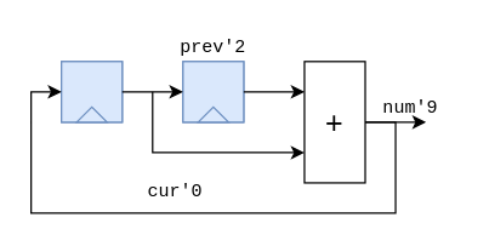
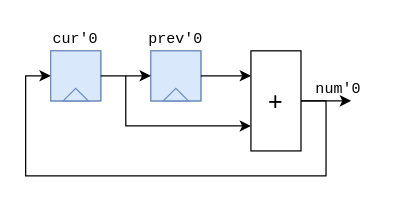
  <mxCell id="0" />
  <mxCell id="1" parent="0" />
  <mxCell id="2" value="" style="group;fillColor=#dae8fc;strokeColor=#6c8ebf;" parent="1" vertex="1" connectable="0"><mxGeometry x="40" y="40" width="40" height="40" as="geometry" /></mxCell>
  <mxCell id="3" value="" style="rounded=0;whiteSpace=wrap;html=1;fillColor=#dae8fc;strokeColor=#6c8ebf;" parent="2" vertex="1"><mxGeometry width="40" height="40" as="geometry" /></mxCell>
  <mxCell id="4" value="" style="triangle;whiteSpace=wrap;html=1;rotation=-90;fillColor=#dae8fc;strokeColor=#6c8ebf;" parent="2" vertex="1"><mxGeometry x="15" y="25" width="10" height="20" as="geometry" /></mxCell>
  <mxCell id="5" value="" style="group;fillColor=#dae8fc;strokeColor=#6c8ebf;" vertex="1" connectable="0" parent="1"><mxGeometry x="120" y="40" width="40" height="40" as="geometry" /></mxCell>
  <mxCell id="6" value="" style="rounded=0;whiteSpace=wrap;html=1;fillColor=#dae8fc;strokeColor=#6c8ebf;" vertex="1" parent="5"><mxGeometry width="40" height="40" as="geometry" /></mxCell>
  <mxCell id="7" value="" style="triangle;whiteSpace=wrap;html=1;rotation=-90;fillColor=#dae8fc;strokeColor=#6c8ebf;" vertex="1" parent="5"><mxGeometry x="15" y="25" width="10" height="20" as="geometry" /></mxCell>
  <mxCell id="8" value="" style="endArrow=classic;html=1;rounded=0;exitX=1;exitY=0.5;exitDx=0;exitDy=0;entryX=0;entryY=0.5;entryDx=0;entryDy=0;" edge="1" parent="1" source="3" target="6"><mxGeometry width="50" height="50" relative="1" as="geometry"><mxPoint x="140" y="120" as="sourcePoint" /><mxPoint x="190" y="70" as="targetPoint" /></mxGeometry></mxCell>
  <mxCell id="9" value="+" style="rounded=0;whiteSpace=wrap;html=1;fontSize=20;" vertex="1" parent="1"><mxGeometry x="200" y="40" width="40" height="80" as="geometry" /></mxCell>
  <mxCell id="10" value="" style="endArrow=classic;html=1;rounded=0;exitX=1;exitY=0.5;exitDx=0;exitDy=0;entryX=0;entryY=0.5;entryDx=0;entryDy=0;" edge="1" parent="1"><mxGeometry width="50" height="50" relative="1" as="geometry"><mxPoint x="160" y="60" as="sourcePoint" /><mxPoint x="200" y="60" as="targetPoint" /></mxGeometry></mxCell>
  <mxCell id="11" value="" style="endArrow=classic;html=1;rounded=0;entryX=0;entryY=0.5;entryDx=0;entryDy=0;" edge="1" parent="1"><mxGeometry width="50" height="50" relative="1" as="geometry"><mxPoint x="100" y="60" as="sourcePoint" /><mxPoint x="200" y="100" as="targetPoint" /><Array as="points"><mxPoint x="100" y="100" /></Array></mxGeometry></mxCell>
  <mxCell id="12" value="" style="endArrow=classic;html=1;rounded=0;exitX=1;exitY=0.5;exitDx=0;exitDy=0;entryX=0;entryY=0.5;entryDx=0;entryDy=0;" edge="1" parent="1" source="9" target="3"><mxGeometry width="50" height="50" relative="1" as="geometry"><mxPoint x="170" y="70" as="sourcePoint" /><mxPoint x="210" y="70" as="targetPoint" /><Array as="points"><mxPoint x="260" y="80" /><mxPoint x="260" y="140" /><mxPoint x="20" y="140" /><mxPoint x="20" y="60" /></Array></mxGeometry></mxCell>
- <mxCell id="13" value="&lt;font face=&quot;Courier New&quot;&gt;cur'0&lt;/font&gt;" style="text;html=1;strokeColor=none;fillColor=none;align=center;verticalAlign=middle;whiteSpace=wrap;rounded=0;" vertex="1" parent="1"><mxGeometry x="85" y="115" width="60" height="20" as="geometry" /></mxCell>
- <mxCell id="14" value="&lt;font face=&quot;Courier New&quot;&gt;prev'2&lt;/font&gt;" style="text;html=1;strokeColor=none;fillColor=none;align=center;verticalAlign=middle;whiteSpace=wrap;rounded=0;" vertex="1" parent="1"><mxGeometry x="110" y="20" width="60" height="20" as="geometry" /></mxCell>
- <mxCell id="15" value="&lt;font face=&quot;Courier New&quot;&gt;num'9&lt;/font&gt;" style="text;html=1;strokeColor=none;fillColor=none;align=center;verticalAlign=middle;whiteSpace=wrap;rounded=0;" vertex="1" parent="1"><mxGeometry x="240" y="60" width="60" height="20" as="geometry" /></mxCell>
+ <mxCell id="13" value="&lt;font face=&quot;Courier New&quot;&gt;cur'0&lt;/font&gt;" style="text;html=1;strokeColor=none;fillColor=none;align=center;verticalAlign=middle;whiteSpace=wrap;rounded=0;" vertex="1" parent="1"><mxGeometry x="30" y="20" width="60" height="20" as="geometry" /></mxCell>
+ <mxCell id="14" value="&lt;font face=&quot;Courier New&quot;&gt;prev'0&lt;/font&gt;" style="text;html=1;strokeColor=none;fillColor=none;align=center;verticalAlign=middle;whiteSpace=wrap;rounded=0;" vertex="1" parent="1"><mxGeometry x="110" y="20" width="60" height="20" as="geometry" /></mxCell>
+ <mxCell id="15" value="&lt;font face=&quot;Courier New&quot;&gt;num'0&lt;/font&gt;" style="text;html=1;strokeColor=none;fillColor=none;align=center;verticalAlign=middle;whiteSpace=wrap;rounded=0;" vertex="1" parent="1"><mxGeometry x="240" y="60" width="60" height="20" as="geometry" /></mxCell>
  <mxCell id="16" value="" style="endArrow=classic;html=1;rounded=0;exitX=1;exitY=0.5;exitDx=0;exitDy=0;entryX=0;entryY=0.5;entryDx=0;entryDy=0;" edge="1" parent="1"><mxGeometry width="50" height="50" relative="1" as="geometry"><mxPoint x="240" y="80" as="sourcePoint" /><mxPoint x="280" y="80" as="targetPoint" /></mxGeometry></mxCell>
